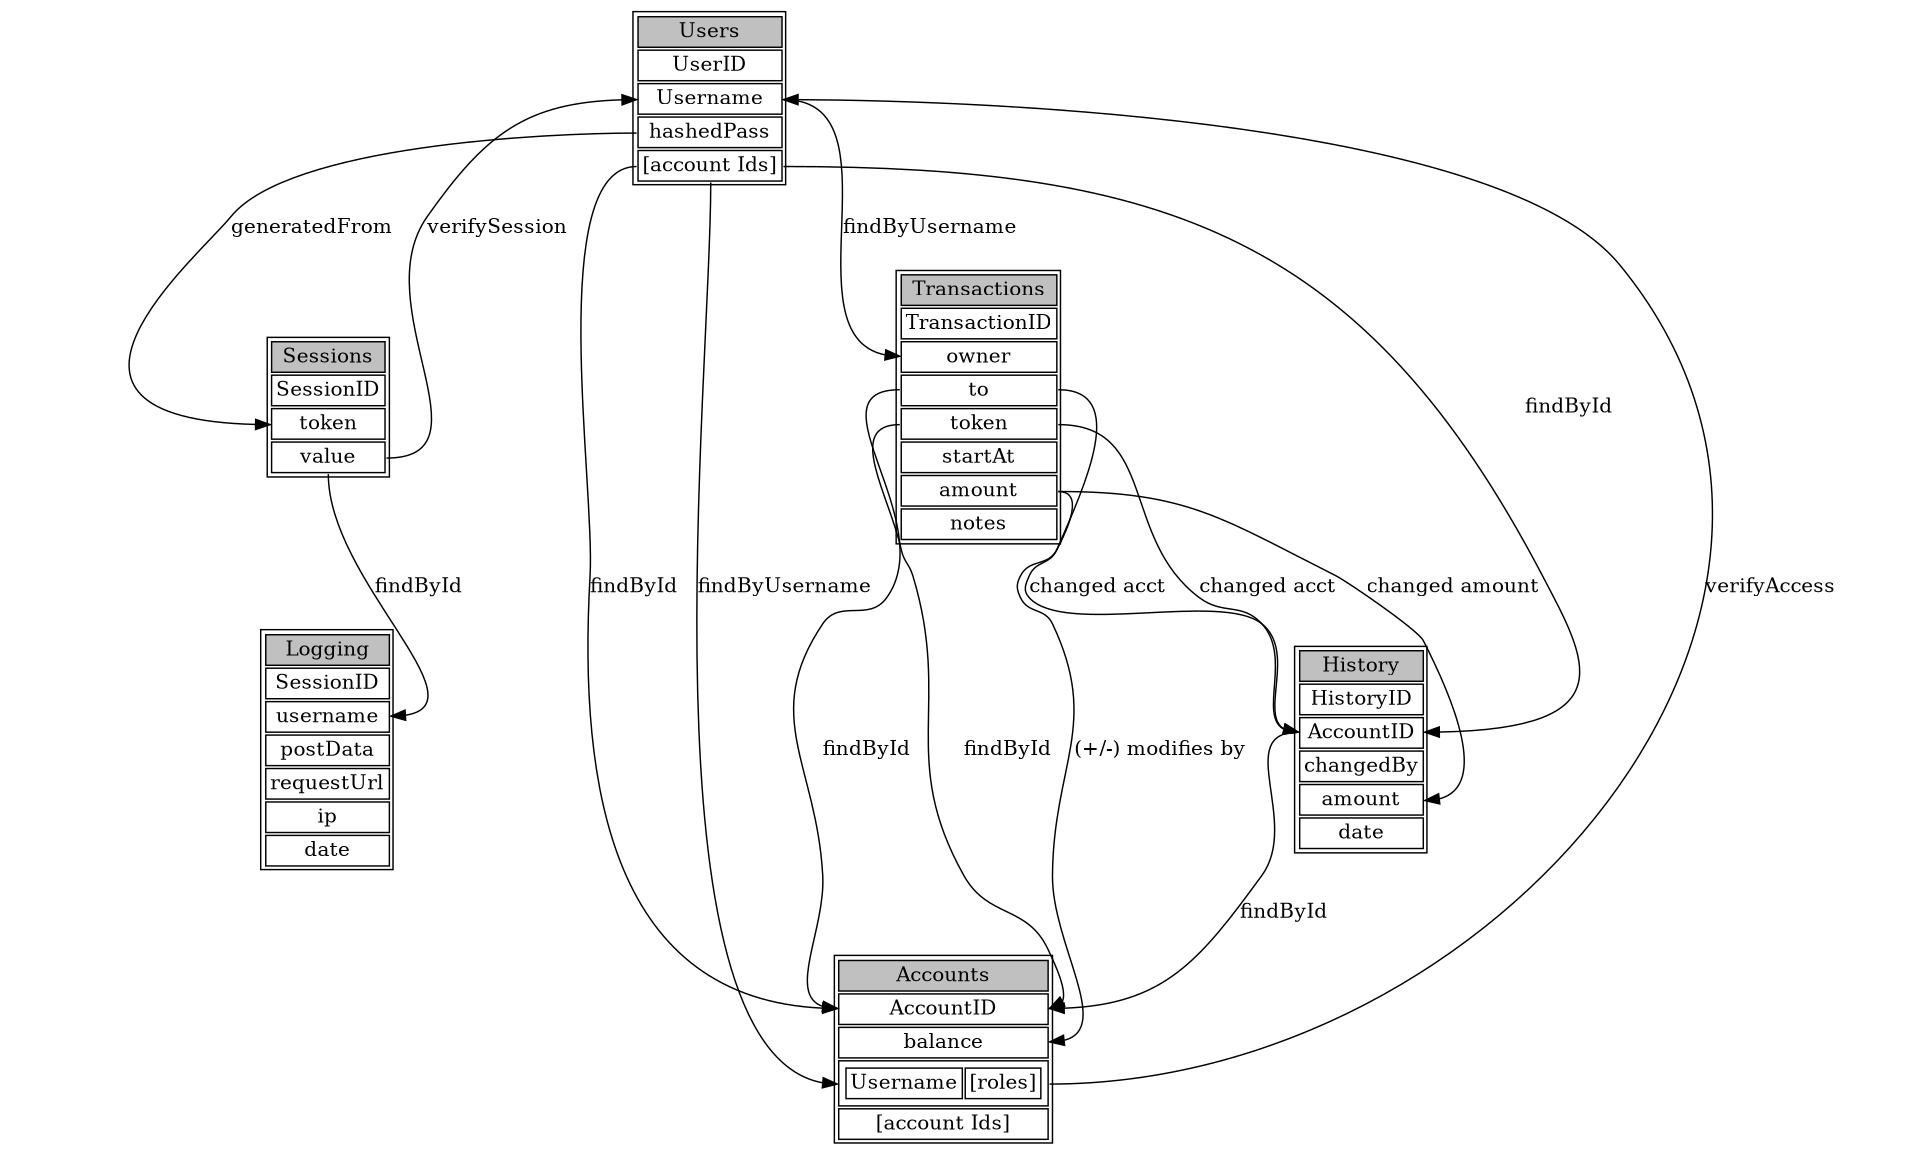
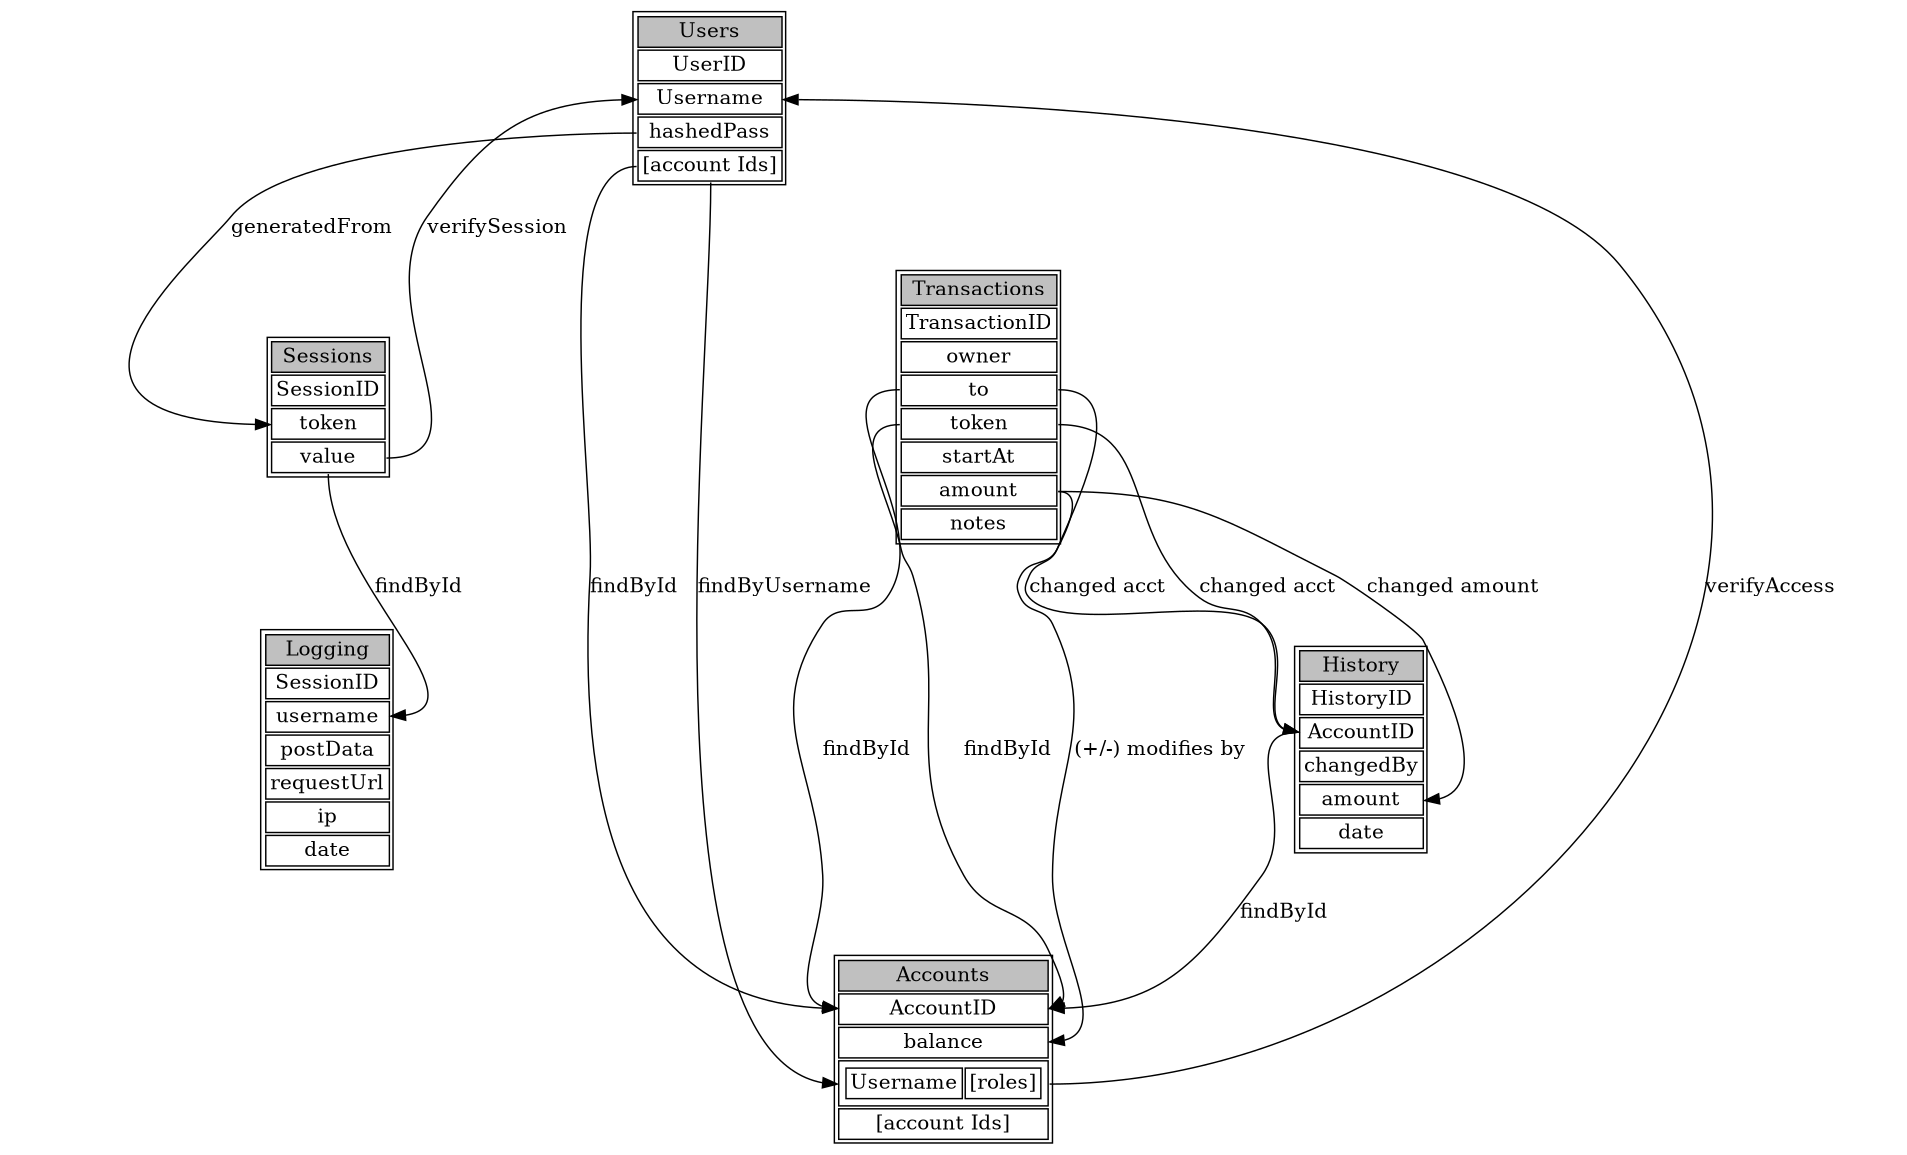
  digraph {
    splines=true
    node [shape=none]
    edge [headport=port3 tailport=port4]
    n1 [label=<<table border="1" cellborder="1"> 			<tr><td port="port1" bgcolor="grey">Users</td></tr> 			<tr><td port="port2">UserID</td></tr> 			<tr><td port="port3">Username</td></tr> 			<tr><td port="port4">hashedPass</td></tr> 			<tr><td port="port5">[account Ids]</td></tr> 		</table>>]
    n2 [label=<<table border="1" cellborder="1"> 			<tr><td port="port1" bgcolor="grey">Sessions</td></tr> 			<tr><td port="port2">SessionID</td></tr> 			<tr><td port="port3">token</td></tr> 			<tr><td port="port4">value</td></tr> 		</table>>]
    n3 [label=<<table border="1" cellborder="1"> 			<tr><td port="port1" bgcolor="grey">Accounts</td></tr> 			<tr><td port="port2">AccountID</td></tr> 			<tr><td port="port3">balance</td></tr> 			<tr><td port="port4"> 				<table border="0" cellborder="1"> 					<tr><td>Username</td><td>[roles]</td></tr> 				</table> 			</td></tr> 			<tr><td port="port5">[account Ids]</td></tr> 		</table>>]
    n4 [label=<<table border="1" cellborder="1"> 			<tr><td port="port1" bgcolor="grey">Transactions</td></tr> 			<tr><td port="port2">TransactionID</td></tr> 			<tr><td port="port3">owner</td></tr> 			<tr><td port="port4">to</td></tr> 			<tr><td port="port5">token</td></tr> 			<tr><td port="port6">startAt</td></tr> 			<tr><td port="port7">amount</td></tr> 			<tr><td port="port8">notes</td></tr> 		</table>>]
    n5 [label=<<table border="1" cellborder="1"> 			<tr><td port="port1" bgcolor="grey">History</td></tr> 			<tr><td port="port2">HistoryID</td></tr> 			<tr><td port="port3">AccountID</td></tr> 			<tr><td port="port4">changedBy</td></tr> 			<tr><td port="port5">amount</td></tr> 			<tr><td port="port6">date</td></tr> 		</table>>]
    n6 [label=<<table border="1" cellborder="1"> 			<tr><td port="port1" bgcolor="grey">Logging</td></tr> 			<tr><td port="port2">SessionID</td></tr> 			<tr><td port="port3">username</td></tr> 			<tr><td port="port4">postData</td></tr> 			<tr><td port="port5">requestUrl</td></tr> 			<tr><td port="port6">ip</td></tr> 			<tr><td port="port6">date</td></tr> 		</table>>]
    n1 -> n2 [label=generatedFrom]
    n1 -> n3 [headport=port2 label=findById tailport=port5]
    n1 -> n3 [headport=port4 label=findByUsername tailport=port5]
-   n1 -> n4 [label=findByUsername tailport=port3]
-   n1 -> n5 [label=findById tailport=port5]
    n2 -> n1 [label=verifySession]
    n2 -> n6 [label=findById]
    n3 -> n1 [label=verifyAccess]
    n4 -> n3 [headport=port2 label=findById]
    n4 -> n3 [headport=port2 label=findById tailport=port5]
    n4 -> n3 [label="(+/-) modifies by" tailport=port7]
    n4 -> n5 [label="changed acct"]
    n4 -> n5 [label="changed acct" tailport=port5]
    n4 -> n5 [headport=port5 label="changed amount" tailport=port7]
    n5 -> n3 [headport=port2 label=findById tailport=port3]
  }
